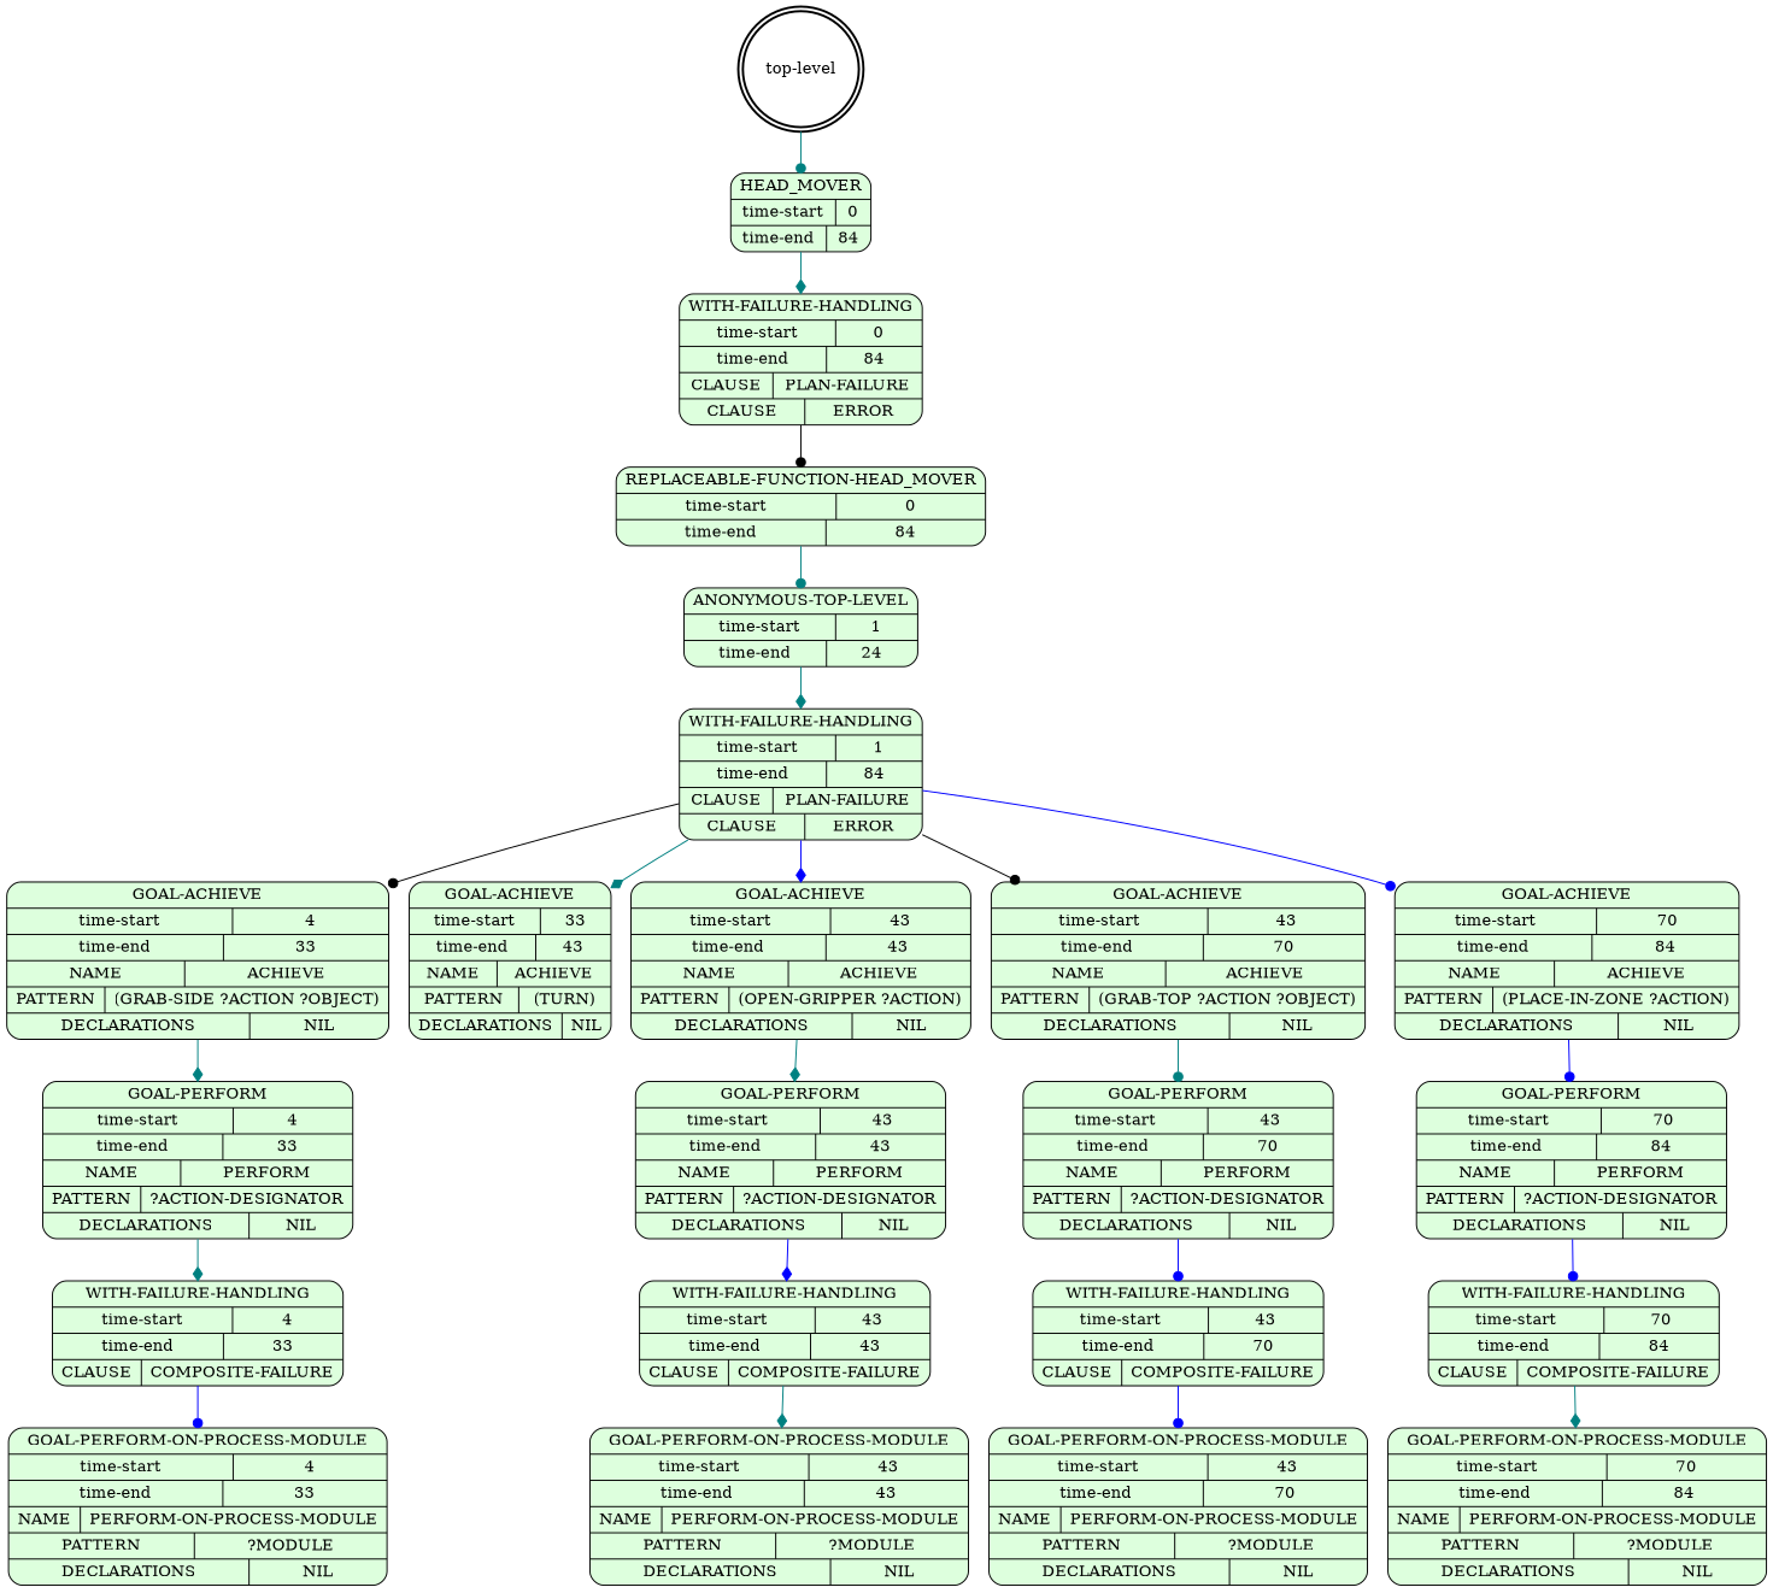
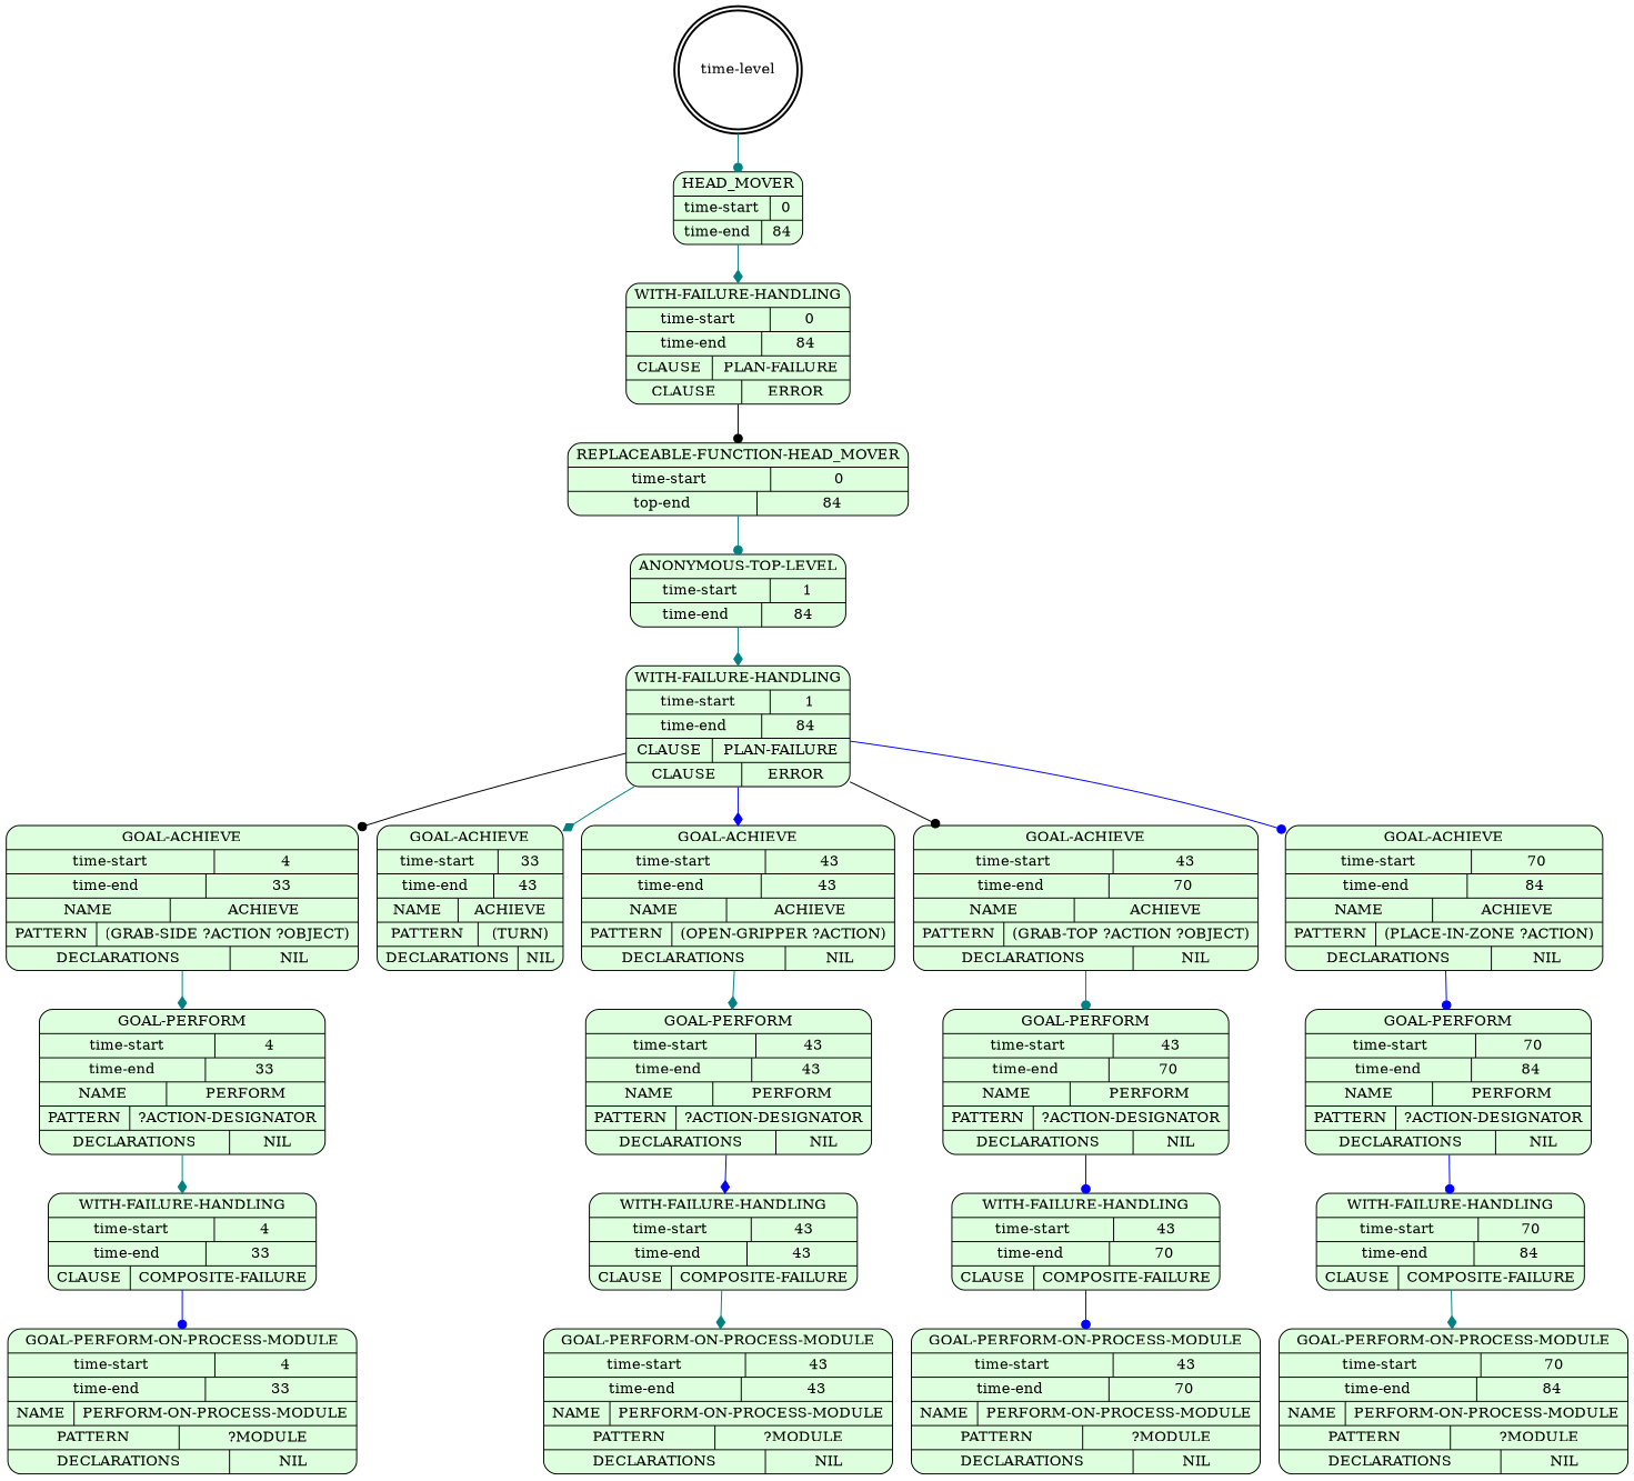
  digraph {
    node [shape=Mrecord style=filled fillcolor="#ddffdd"]
    edge [arrowhead=dot color=teal]
-   n1 [label="top-level" shape=doublecircle style=bold fillcolor=""]
+   n1 [label="time-level" shape=doublecircle style=bold fillcolor=""]
    n2 [label="{HEAD_MOVER|{time-start | 0}|{time-end | 84}}"]
    n3 [label="{WITH-FAILURE-HANDLING|{time-start | 0}|{time-end | 84}|{CLAUSE | PLAN-FAILURE}|{CLAUSE | ERROR}}"]
-   n4 [label="{REPLACEABLE-FUNCTION-HEAD_MOVER|{time-start | 0}|{time-end | 84}}"]
-   n5 [label="{ANONYMOUS-TOP-LEVEL|{time-start | 1}|{time-end | 24}}"]
+   n4 [label="{REPLACEABLE-FUNCTION-HEAD_MOVER|{time-start | 0}|{top-end | 84}}"]
+   n5 [label="{ANONYMOUS-TOP-LEVEL|{time-start | 1}|{time-end | 84}}"]
    n6 [label="{WITH-FAILURE-HANDLING|{time-start | 1}|{time-end | 84}|{CLAUSE | PLAN-FAILURE}|{CLAUSE | ERROR}}"]
    n7 [label="{GOAL-ACHIEVE|{time-start | 4}|{time-end | 33}|{NAME | ACHIEVE}|{PATTERN | (GRAB-SIDE ?ACTION ?OBJECT)}|{DECLARATIONS | NIL}}"]
    n8 [label="{GOAL-ACHIEVE|{time-start | 33}|{time-end | 43}|{NAME | ACHIEVE}|{PATTERN | (TURN)}|{DECLARATIONS | NIL}}"]
    n9 [label="{GOAL-ACHIEVE|{time-start | 43}|{time-end | 43}|{NAME | ACHIEVE}|{PATTERN | (OPEN-GRIPPER ?ACTION)}|{DECLARATIONS | NIL}}"]
    n10 [label="{GOAL-ACHIEVE|{time-start | 43}|{time-end | 70}|{NAME | ACHIEVE}|{PATTERN | (GRAB-TOP ?ACTION ?OBJECT)}|{DECLARATIONS | NIL}}"]
    n11 [label="{GOAL-ACHIEVE|{time-start | 70}|{time-end | 84}|{NAME | ACHIEVE}|{PATTERN | (PLACE-IN-ZONE ?ACTION)}|{DECLARATIONS | NIL}}"]
    n12 [label="{GOAL-PERFORM|{time-start | 4}|{time-end | 33}|{NAME | PERFORM}|{PATTERN | ?ACTION-DESIGNATOR}|{DECLARATIONS | NIL}}"]
    n13 [label="{GOAL-PERFORM|{time-start | 43}|{time-end | 43}|{NAME | PERFORM}|{PATTERN | ?ACTION-DESIGNATOR}|{DECLARATIONS | NIL}}"]
    n14 [label="{GOAL-PERFORM|{time-start | 43}|{time-end | 70}|{NAME | PERFORM}|{PATTERN | ?ACTION-DESIGNATOR}|{DECLARATIONS | NIL}}"]
    n15 [label="{GOAL-PERFORM|{time-start | 70}|{time-end | 84}|{NAME | PERFORM}|{PATTERN | ?ACTION-DESIGNATOR}|{DECLARATIONS | NIL}}"]
    n16 [label="{WITH-FAILURE-HANDLING|{time-start | 4}|{time-end | 33}|{CLAUSE | COMPOSITE-FAILURE}}"]
    n17 [label="{GOAL-PERFORM-ON-PROCESS-MODULE|{time-start | 4}|{time-end | 33}|{NAME | PERFORM-ON-PROCESS-MODULE}|{PATTERN | ?MODULE}|{DECLARATIONS | NIL}}"]
    n18 [label="{WITH-FAILURE-HANDLING|{time-start | 43}|{time-end | 43}|{CLAUSE | COMPOSITE-FAILURE}}"]
    n19 [label="{GOAL-PERFORM-ON-PROCESS-MODULE|{time-start | 43}|{time-end | 43}|{NAME | PERFORM-ON-PROCESS-MODULE}|{PATTERN | ?MODULE}|{DECLARATIONS | NIL}}"]
    n20 [label="{WITH-FAILURE-HANDLING|{time-start | 43}|{time-end | 70}|{CLAUSE | COMPOSITE-FAILURE}}"]
    n21 [label="{GOAL-PERFORM-ON-PROCESS-MODULE|{time-start | 43}|{time-end | 70}|{NAME | PERFORM-ON-PROCESS-MODULE}|{PATTERN | ?MODULE}|{DECLARATIONS | NIL}}"]
    n22 [label="{WITH-FAILURE-HANDLING|{time-start | 70}|{time-end | 84}|{CLAUSE | COMPOSITE-FAILURE}}"]
    n23 [label="{GOAL-PERFORM-ON-PROCESS-MODULE|{time-start | 70}|{time-end | 84}|{NAME | PERFORM-ON-PROCESS-MODULE}|{PATTERN | ?MODULE}|{DECLARATIONS | NIL}}"]
    n1 -> n2
    n2 -> n3 [arrowhead=diamond]
    n3 -> n4 [color=black]
    n4 -> n5
    n5 -> n6 [arrowhead=diamond]
    n6 -> n7 [color=black]
    n6 -> n8 [arrowhead=diamond]
    n6 -> n9 [arrowhead=diamond color=blue]
    n6 -> n10 [color=black]
    n6 -> n11 [color=blue]
    n7 -> n12 [arrowhead=diamond]
    n9 -> n13 [arrowhead=diamond]
    n10 -> n14
    n11 -> n15 [color=blue]
    n12 -> n16 [arrowhead=diamond]
    n13 -> n18 [arrowhead=diamond color=blue]
    n14 -> n20 [color=blue]
    n15 -> n22 [color=blue]
    n16 -> n17 [color=blue]
    n18 -> n19 [arrowhead=diamond]
    n20 -> n21 [color=blue]
    n22 -> n23 [arrowhead=diamond]
  }
